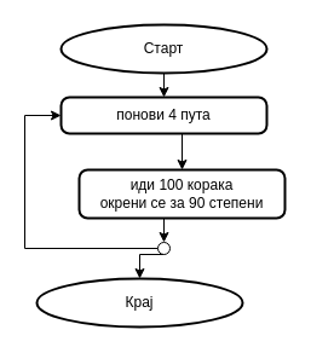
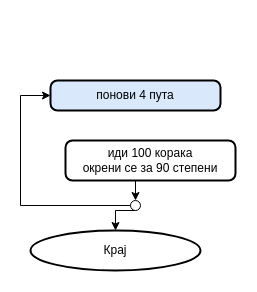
  <mxCell id="0" />
  <mxCell id="1" parent="0" />
- <mxCell id="2" style="edgeStyle=orthogonalEdgeStyle;rounded=0;orthogonalLoop=1;jettySize=auto;html=1;exitX=0.5;exitY=1;exitDx=0;exitDy=0;exitPerimeter=0;entryX=0.5;entryY=0;entryDx=0;entryDy=0;" parent="1" source="3" target="5" edge="1"><mxGeometry relative="1" as="geometry" /></mxCell>
- <mxCell id="3" value="Старт" style="strokeWidth=2;html=1;shape=mxgraph.flowchart.start_1;whiteSpace=wrap;" parent="1" vertex="1"><mxGeometry x="50" y="20" width="170" height="40" as="geometry" /></mxCell>
- <mxCell id="4" style="edgeStyle=orthogonalEdgeStyle;rounded=0;orthogonalLoop=1;jettySize=auto;html=1;exitX=0.5;exitY=1;exitDx=0;exitDy=0;entryX=0.5;entryY=0;entryDx=0;entryDy=0;" parent="1" source="5" target="8" edge="1"><mxGeometry relative="1" as="geometry" /></mxCell>
- <mxCell id="5" value="понови 4 пута" style="rounded=1;whiteSpace=wrap;html=1;absoluteArcSize=1;arcSize=14;strokeWidth=2;" parent="1" vertex="1"><mxGeometry x="50" y="80" width="170" height="30" as="geometry" /></mxCell>
+ <mxCell id="5" value="понови 4 пута" style="rounded=1;whiteSpace=wrap;html=1;absoluteArcSize=1;arcSize=14;strokeWidth=2;fillColor=#dae8fc;" parent="1" vertex="1"><mxGeometry x="50" y="80" width="170" height="30" as="geometry" /></mxCell>
  <mxCell id="6" value="Крај" style="strokeWidth=2;html=1;shape=mxgraph.flowchart.start_1;whiteSpace=wrap;" parent="1" vertex="1"><mxGeometry x="30" y="230" width="170" height="40" as="geometry" /></mxCell>
  <mxCell id="7" style="edgeStyle=orthogonalEdgeStyle;rounded=0;orthogonalLoop=1;jettySize=auto;html=1;exitX=0.5;exitY=1;exitDx=0;exitDy=0;entryX=0.5;entryY=0;entryDx=0;entryDy=0;" parent="1" source="8" target="11" edge="1"><mxGeometry relative="1" as="geometry" /></mxCell>
  <mxCell id="8" value="иди 100 корака&lt;br&gt;окрени се за 90 степени" style="rounded=1;whiteSpace=wrap;html=1;absoluteArcSize=1;arcSize=14;strokeWidth=2;" parent="1" vertex="1"><mxGeometry x="65" y="140" width="170" height="40" as="geometry" /></mxCell>
  <mxCell id="9" style="edgeStyle=orthogonalEdgeStyle;rounded=0;orthogonalLoop=1;jettySize=auto;html=1;exitX=0;exitY=0.5;exitDx=0;exitDy=0;entryX=0;entryY=0.5;entryDx=0;entryDy=0;" parent="1" source="11" target="5" edge="1"><mxGeometry relative="1" as="geometry"><Array as="points"><mxPoint x="20" y="205" /><mxPoint x="20" y="95" /></Array></mxGeometry></mxCell>
  <mxCell id="10" style="edgeStyle=orthogonalEdgeStyle;rounded=0;orthogonalLoop=1;jettySize=auto;html=1;exitX=0.5;exitY=1;exitDx=0;exitDy=0;entryX=0.5;entryY=0;entryDx=0;entryDy=0;entryPerimeter=0;" parent="1" source="11" target="6" edge="1"><mxGeometry relative="1" as="geometry" /></mxCell>
  <mxCell id="11" value="" style="ellipse;whiteSpace=wrap;html=1;aspect=fixed;" parent="1" vertex="1"><mxGeometry x="130" y="200" width="10" height="10" as="geometry" /></mxCell>
